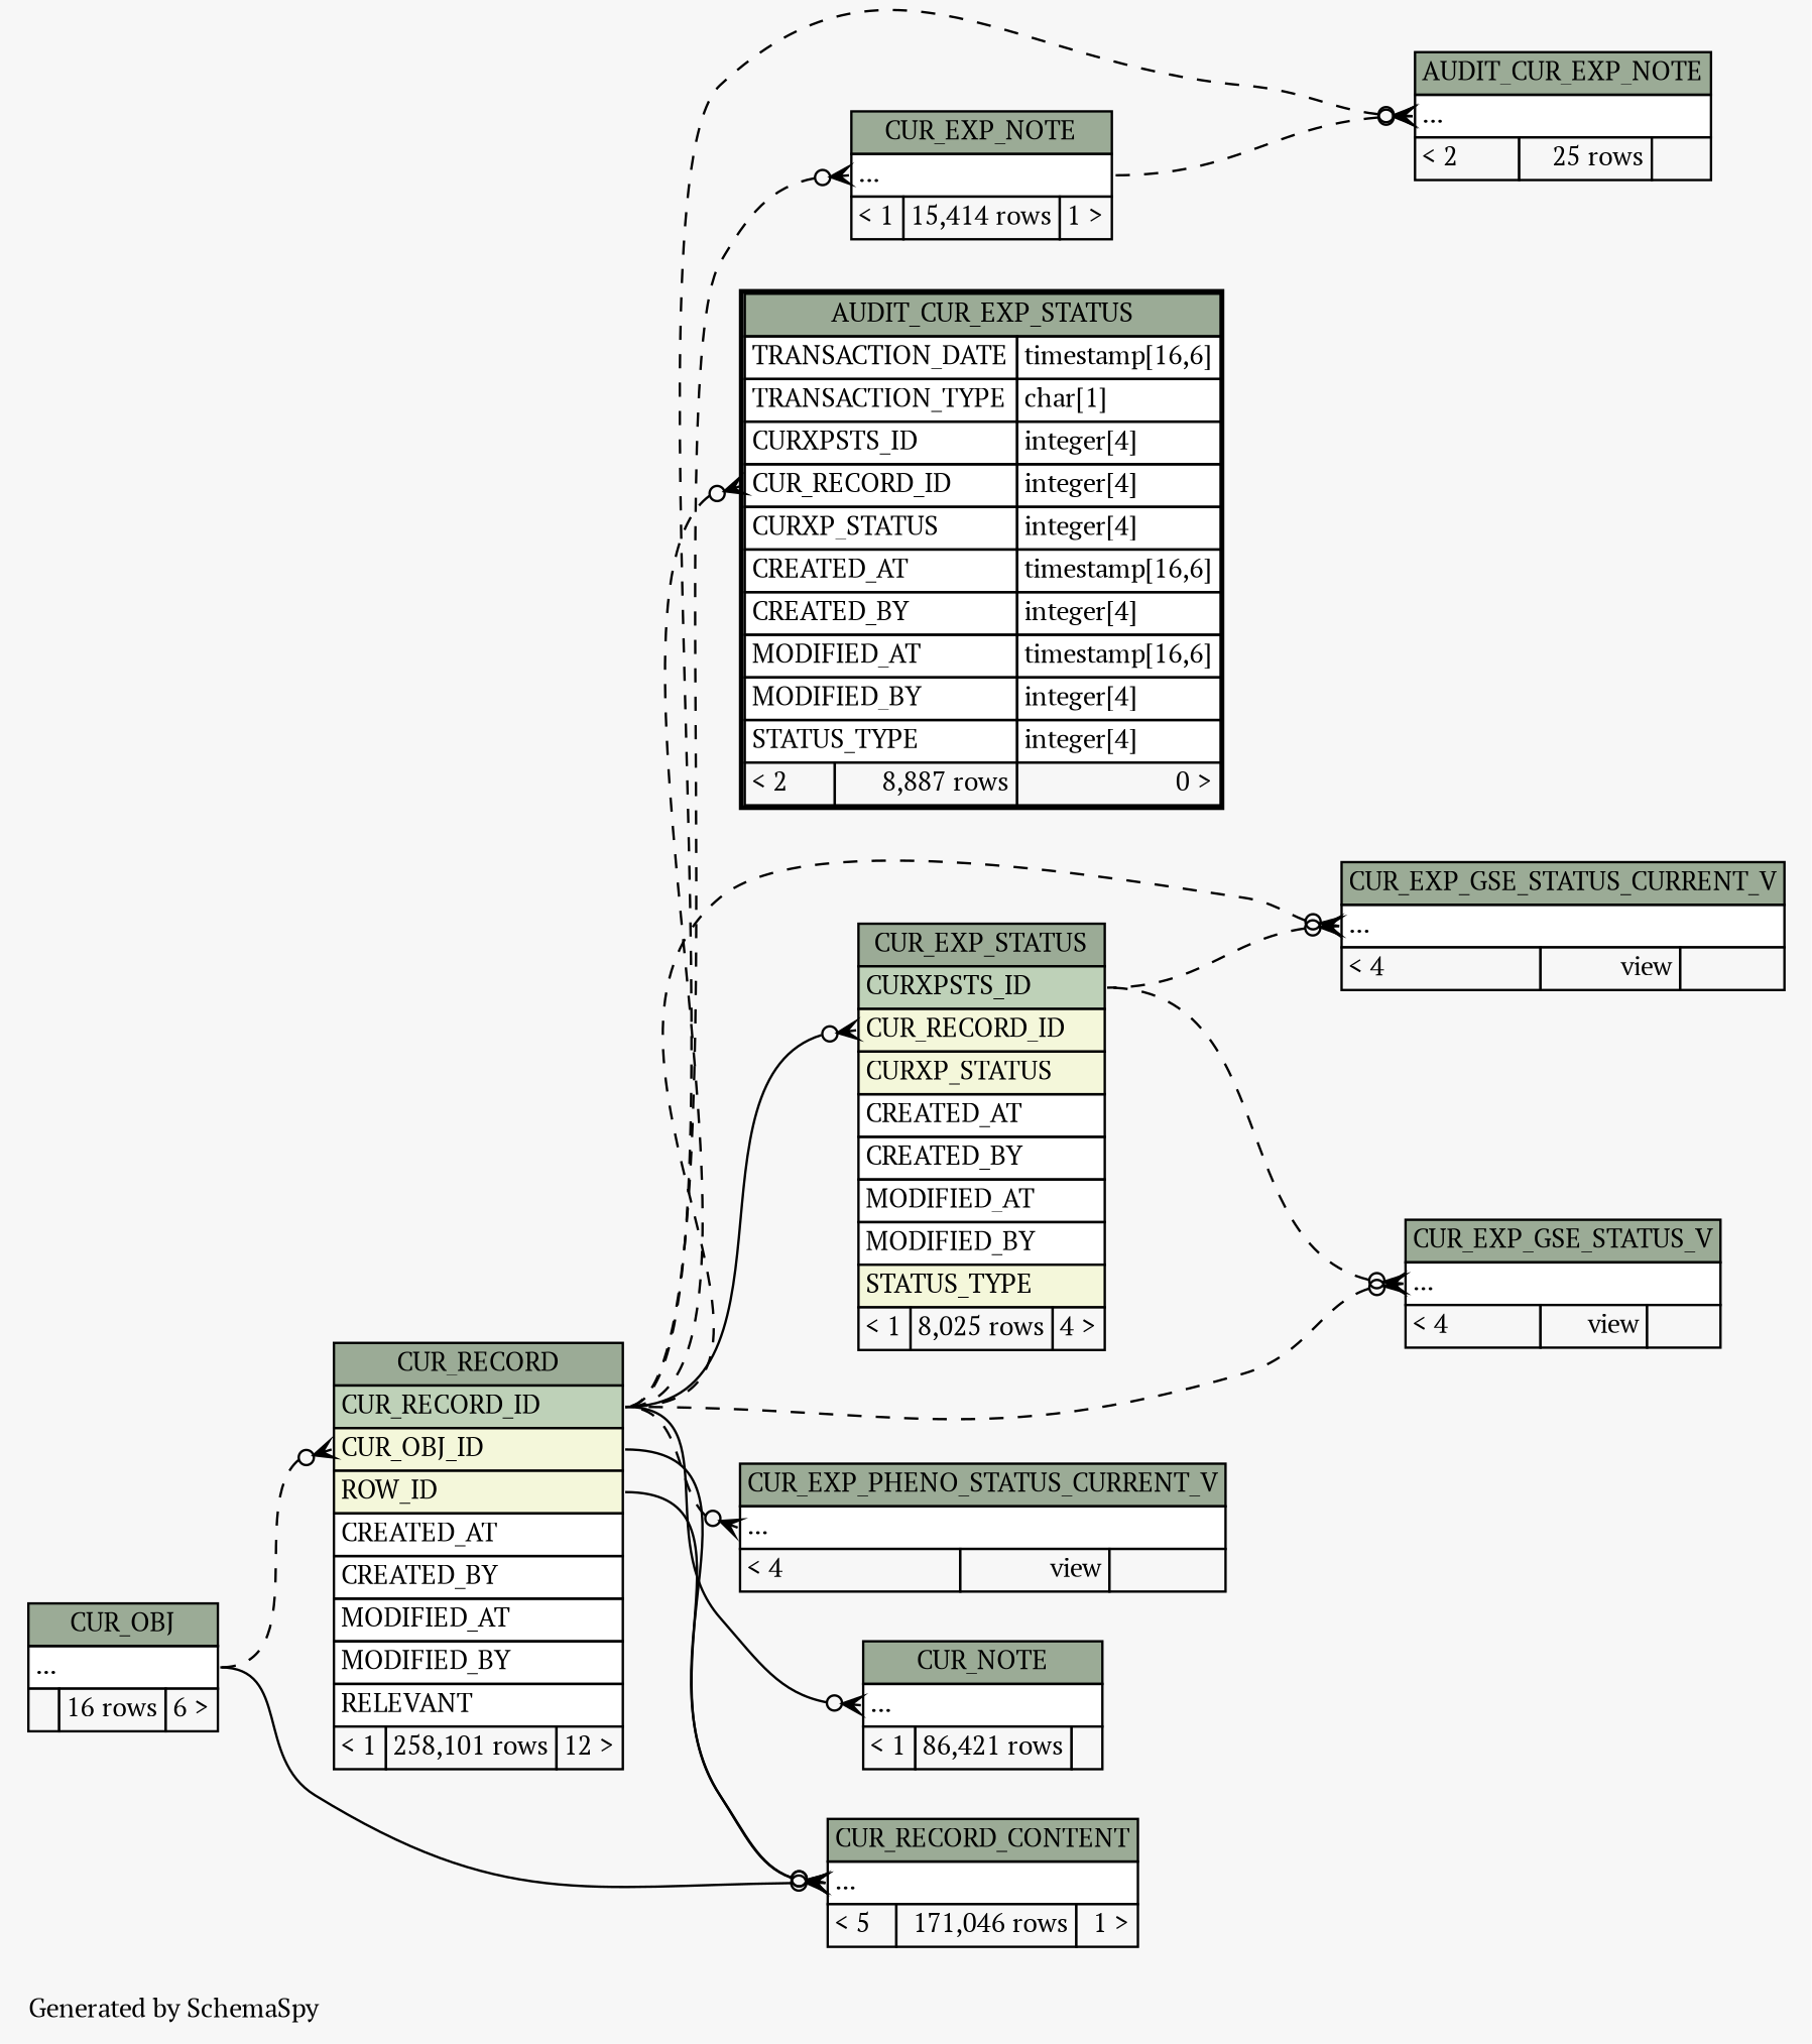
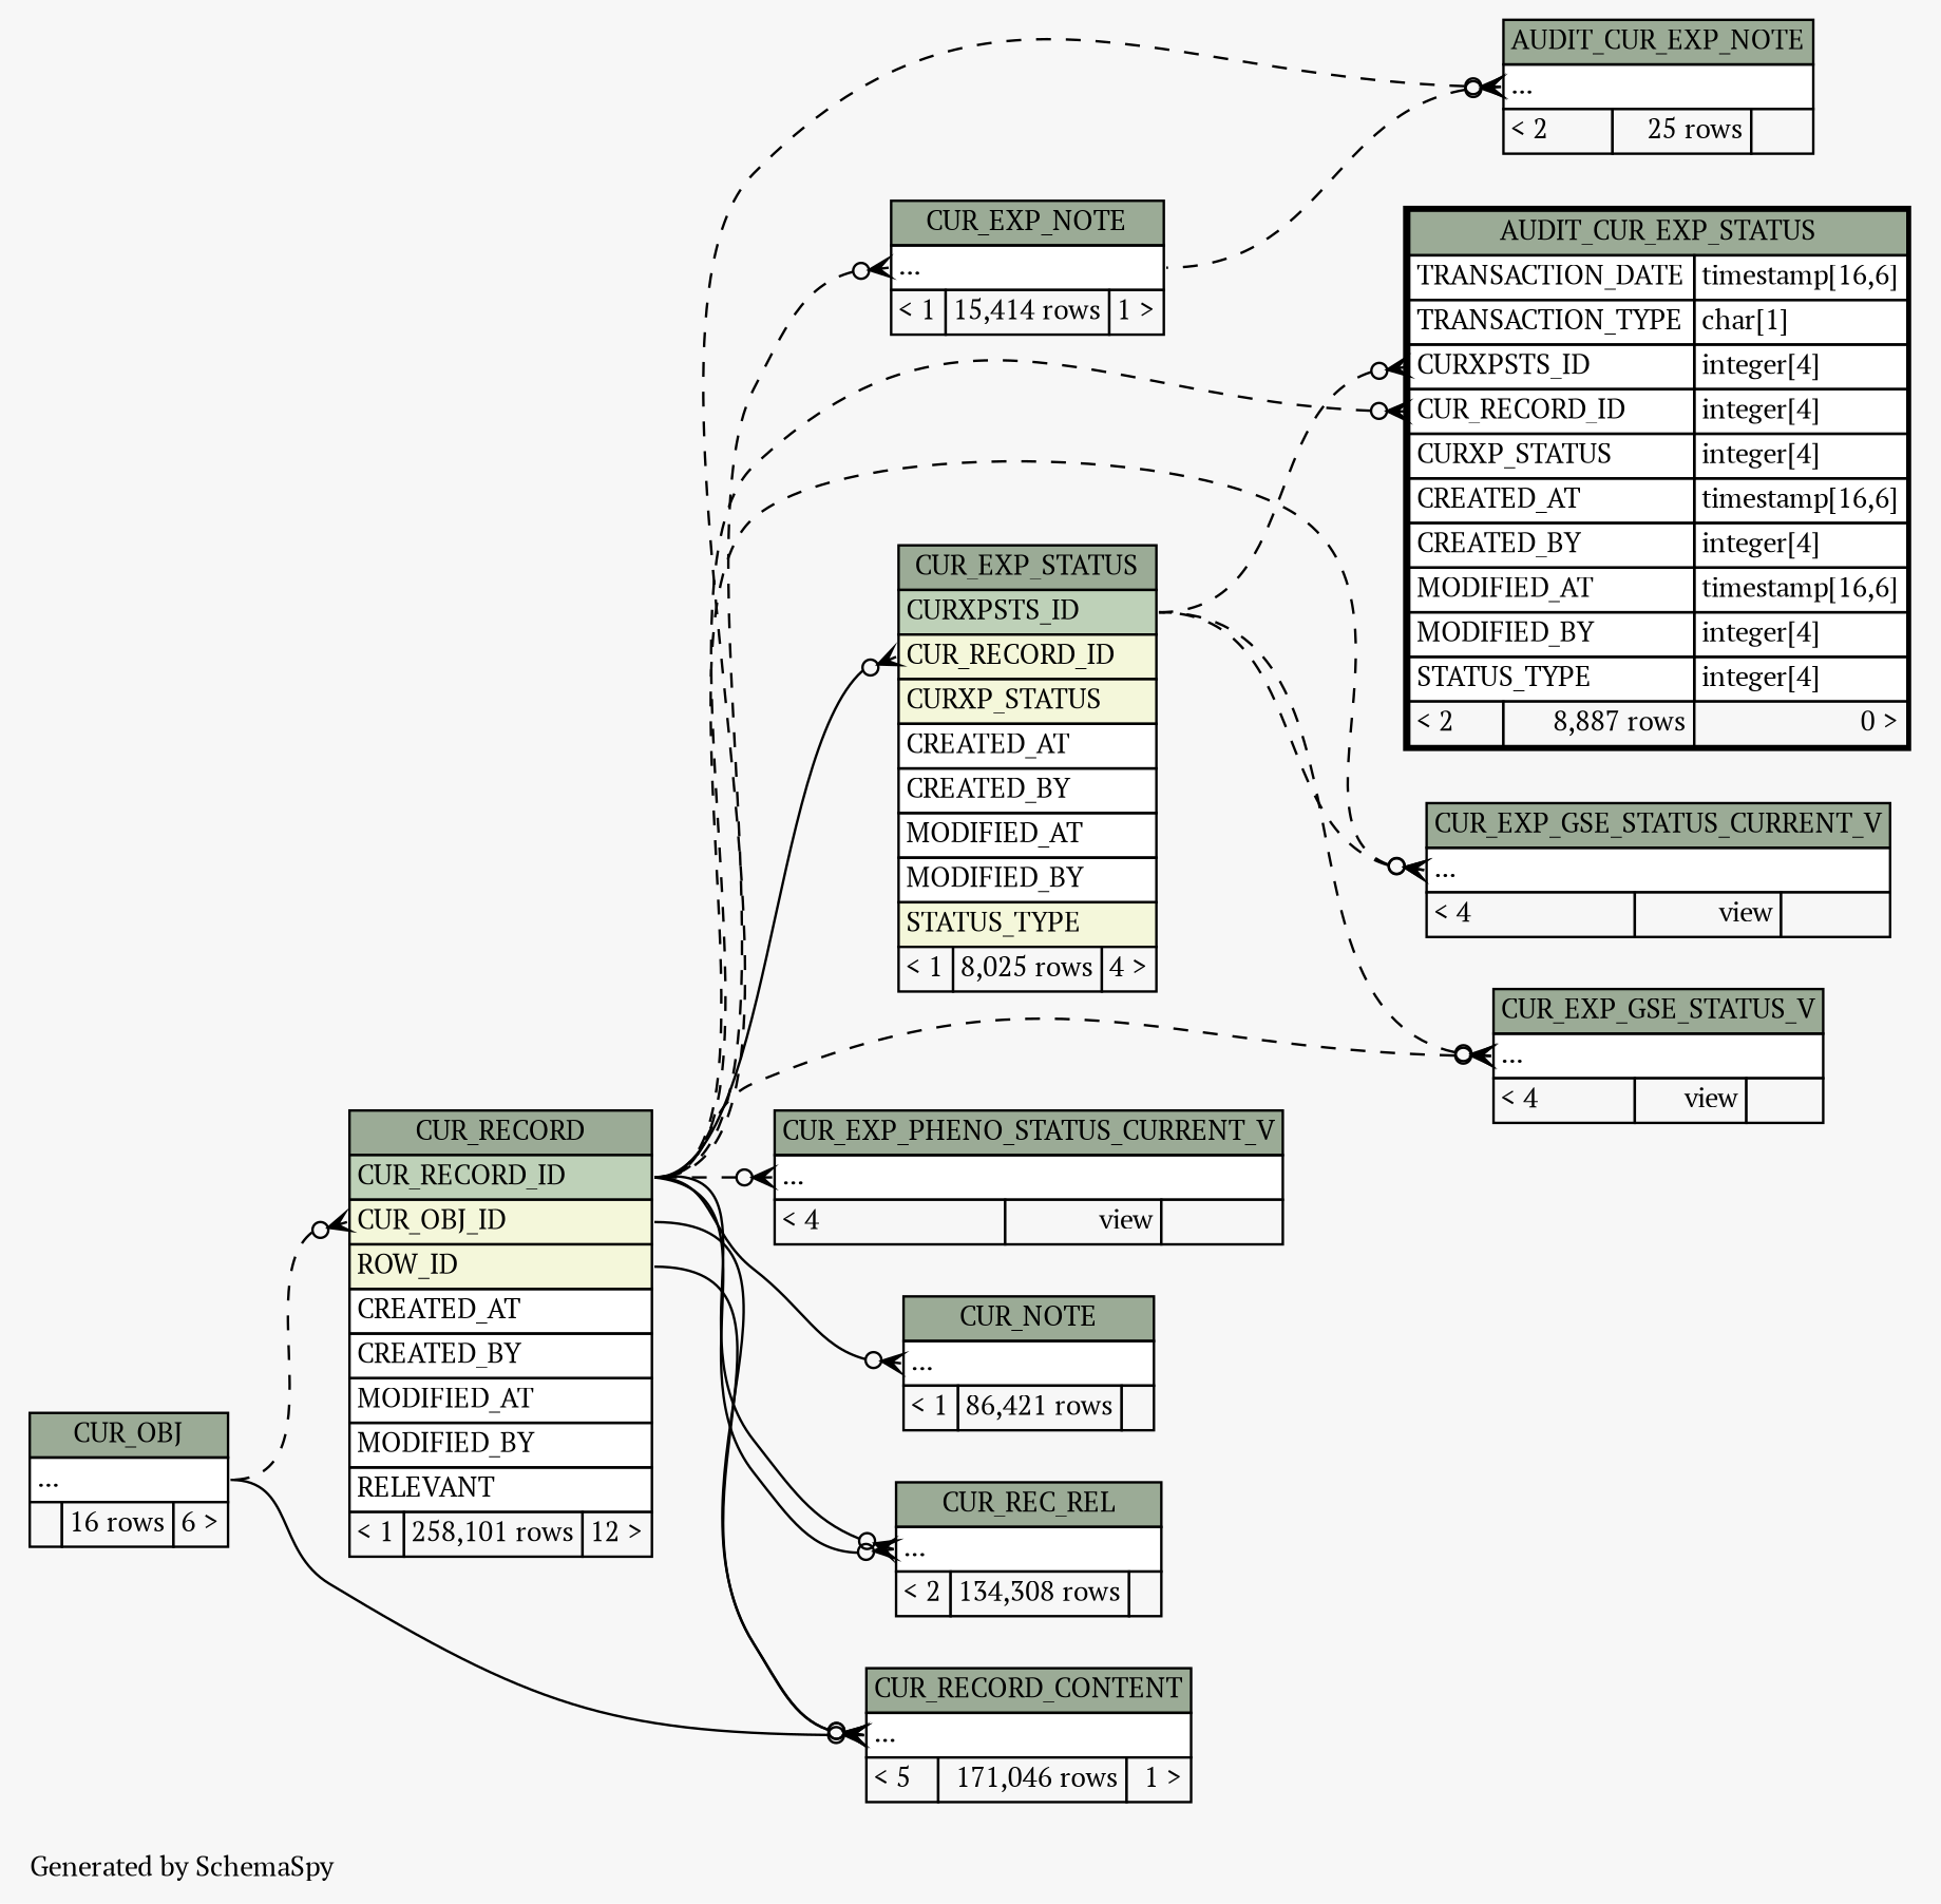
  digraph {
    bgcolor="#f7f7f7"
    fontname="PT Serif"
    fontsize=11
    label="\nGenerated by SchemaSpy"
    labeljust=l
    nodesep=0.18
    rankdir=RL
    ranksep=0.46
    node [fontname="PT Serif" fontsize=11 shape=plaintext]
    edge [arrowhead=none arrowsize=0.8 arrowtail=crowodot dir=back fontname="PT Serif" headport="CUR_RECORD_ID:e" style=dashed tailport="elipses:w"]
    n1 [label=<     <TABLE BORDER="0" CELLBORDER="1" CELLSPACING="0" BGCOLOR="#ffffff">       <TR><TD COLSPAN="3" BGCOLOR="#9bab96" ALIGN="CENTER">AUDIT_CUR_EXP_NOTE</TD></TR>       <TR><TD PORT="elipses" COLSPAN="3" ALIGN="LEFT">...</TD></TR>       <TR><TD ALIGN="LEFT" BGCOLOR="#f7f7f7">&lt; 2</TD><TD ALIGN="RIGHT" BGCOLOR="#f7f7f7">25 rows</TD><TD ALIGN="RIGHT" BGCOLOR="#f7f7f7">  </TD></TR>     </TABLE>>]
    n2 [label=<     <TABLE BORDER="0" CELLBORDER="1" CELLSPACING="0" BGCOLOR="#ffffff">       <TR><TD COLSPAN="3" BGCOLOR="#9bab96" ALIGN="CENTER">CUR_RECORD</TD></TR>       <TR><TD PORT="CUR_RECORD_ID" COLSPAN="3" BGCOLOR="#bed1b8" ALIGN="LEFT">CUR_RECORD_ID</TD></TR>       <TR><TD PORT="CUR_OBJ_ID" COLSPAN="3" BGCOLOR="#f4f7da" ALIGN="LEFT">CUR_OBJ_ID</TD></TR>       <TR><TD PORT="ROW_ID" COLSPAN="3" BGCOLOR="#f4f7da" ALIGN="LEFT">ROW_ID</TD></TR>       <TR><TD PORT="CREATED_AT" COLSPAN="3" ALIGN="LEFT">CREATED_AT</TD></TR>       <TR><TD PORT="CREATED_BY" COLSPAN="3" ALIGN="LEFT">CREATED_BY</TD></TR>       <TR><TD PORT="MODIFIED_AT" COLSPAN="3" ALIGN="LEFT">MODIFIED_AT</TD></TR>       <TR><TD PORT="MODIFIED_BY" COLSPAN="3" ALIGN="LEFT">MODIFIED_BY</TD></TR>       <TR><TD PORT="RELEVANT" COLSPAN="3" ALIGN="LEFT">RELEVANT</TD></TR>       <TR><TD ALIGN="LEFT" BGCOLOR="#f7f7f7">&lt; 1</TD><TD ALIGN="RIGHT" BGCOLOR="#f7f7f7">258,101 rows</TD><TD ALIGN="RIGHT" BGCOLOR="#f7f7f7">12 &gt;</TD></TR>     </TABLE>>]
    n3 [label=<     <TABLE BORDER="0" CELLBORDER="1" CELLSPACING="0" BGCOLOR="#ffffff">       <TR><TD COLSPAN="3" BGCOLOR="#9bab96" ALIGN="CENTER">CUR_EXP_NOTE</TD></TR>       <TR><TD PORT="elipses" COLSPAN="3" ALIGN="LEFT">...</TD></TR>       <TR><TD ALIGN="LEFT" BGCOLOR="#f7f7f7">&lt; 1</TD><TD ALIGN="RIGHT" BGCOLOR="#f7f7f7">15,414 rows</TD><TD ALIGN="RIGHT" BGCOLOR="#f7f7f7">1 &gt;</TD></TR>     </TABLE>>]
    n4 [label=<     <TABLE BORDER="0" CELLBORDER="1" CELLSPACING="0" BGCOLOR="#ffffff">       <TR><TD COLSPAN="3" BGCOLOR="#9bab96" ALIGN="CENTER">CUR_OBJ</TD></TR>       <TR><TD PORT="elipses" COLSPAN="3" ALIGN="LEFT">...</TD></TR>       <TR><TD ALIGN="LEFT" BGCOLOR="#f7f7f7">  </TD><TD ALIGN="RIGHT" BGCOLOR="#f7f7f7">16 rows</TD><TD ALIGN="RIGHT" BGCOLOR="#f7f7f7">6 &gt;</TD></TR>     </TABLE>>]
    n5 [label=<     <TABLE BORDER="2" CELLBORDER="1" CELLSPACING="0" BGCOLOR="#ffffff">       <TR><TD COLSPAN="3" BGCOLOR="#9bab96" ALIGN="CENTER">AUDIT_CUR_EXP_STATUS</TD></TR>       <TR><TD PORT="TRANSACTION_DATE" COLSPAN="2" ALIGN="LEFT">TRANSACTION_DATE</TD><TD PORT="TRANSACTION_DATE.type" ALIGN="LEFT">timestamp[16,6]</TD></TR>       <TR><TD PORT="TRANSACTION_TYPE" COLSPAN="2" ALIGN="LEFT">TRANSACTION_TYPE</TD><TD PORT="TRANSACTION_TYPE.type" ALIGN="LEFT">char[1]</TD></TR>       <TR><TD PORT="CURXPSTS_ID" COLSPAN="2" ALIGN="LEFT">CURXPSTS_ID</TD><TD PORT="CURXPSTS_ID.type" ALIGN="LEFT">integer[4]</TD></TR>       <TR><TD PORT="CUR_RECORD_ID" COLSPAN="2" ALIGN="LEFT">CUR_RECORD_ID</TD><TD PORT="CUR_RECORD_ID.type" ALIGN="LEFT">integer[4]</TD></TR>       <TR><TD PORT="CURXP_STATUS" COLSPAN="2" ALIGN="LEFT">CURXP_STATUS</TD><TD PORT="CURXP_STATUS.type" ALIGN="LEFT">integer[4]</TD></TR>       <TR><TD PORT="CREATED_AT" COLSPAN="2" ALIGN="LEFT">CREATED_AT</TD><TD PORT="CREATED_AT.type" ALIGN="LEFT">timestamp[16,6]</TD></TR>       <TR><TD PORT="CREATED_BY" COLSPAN="2" ALIGN="LEFT">CREATED_BY</TD><TD PORT="CREATED_BY.type" ALIGN="LEFT">integer[4]</TD></TR>       <TR><TD PORT="MODIFIED_AT" COLSPAN="2" ALIGN="LEFT">MODIFIED_AT</TD><TD PORT="MODIFIED_AT.type" ALIGN="LEFT">timestamp[16,6]</TD></TR>       <TR><TD PORT="MODIFIED_BY" COLSPAN="2" ALIGN="LEFT">MODIFIED_BY</TD><TD PORT="MODIFIED_BY.type" ALIGN="LEFT">integer[4]</TD></TR>       <TR><TD PORT="STATUS_TYPE" COLSPAN="2" ALIGN="LEFT">STATUS_TYPE</TD><TD PORT="STATUS_TYPE.type" ALIGN="LEFT">integer[4]</TD></TR>       <TR><TD ALIGN="LEFT" BGCOLOR="#f7f7f7">&lt; 2</TD><TD ALIGN="RIGHT" BGCOLOR="#f7f7f7">8,887 rows</TD><TD ALIGN="RIGHT" BGCOLOR="#f7f7f7">0 &gt;</TD></TR>     </TABLE>>]
    n6 [label=<     <TABLE BORDER="0" CELLBORDER="1" CELLSPACING="0" BGCOLOR="#ffffff">       <TR><TD COLSPAN="3" BGCOLOR="#9bab96" ALIGN="CENTER">CUR_EXP_STATUS</TD></TR>       <TR><TD PORT="CURXPSTS_ID" COLSPAN="3" BGCOLOR="#bed1b8" ALIGN="LEFT">CURXPSTS_ID</TD></TR>       <TR><TD PORT="CUR_RECORD_ID" COLSPAN="3" BGCOLOR="#f4f7da" ALIGN="LEFT">CUR_RECORD_ID</TD></TR>       <TR><TD PORT="CURXP_STATUS" COLSPAN="3" BGCOLOR="#f4f7da" ALIGN="LEFT">CURXP_STATUS</TD></TR>       <TR><TD PORT="CREATED_AT" COLSPAN="3" ALIGN="LEFT">CREATED_AT</TD></TR>       <TR><TD PORT="CREATED_BY" COLSPAN="3" ALIGN="LEFT">CREATED_BY</TD></TR>       <TR><TD PORT="MODIFIED_AT" COLSPAN="3" ALIGN="LEFT">MODIFIED_AT</TD></TR>       <TR><TD PORT="MODIFIED_BY" COLSPAN="3" ALIGN="LEFT">MODIFIED_BY</TD></TR>       <TR><TD PORT="STATUS_TYPE" COLSPAN="3" BGCOLOR="#f4f7da" ALIGN="LEFT">STATUS_TYPE</TD></TR>       <TR><TD ALIGN="LEFT" BGCOLOR="#f7f7f7">&lt; 1</TD><TD ALIGN="RIGHT" BGCOLOR="#f7f7f7">8,025 rows</TD><TD ALIGN="RIGHT" BGCOLOR="#f7f7f7">4 &gt;</TD></TR>     </TABLE>>]
    n7 [label=<     <TABLE BORDER="0" CELLBORDER="1" CELLSPACING="0" BGCOLOR="#ffffff">       <TR><TD COLSPAN="3" BGCOLOR="#9bab96" ALIGN="CENTER">CUR_EXP_GSE_STATUS_CURRENT_V</TD></TR>       <TR><TD PORT="elipses" COLSPAN="3" ALIGN="LEFT">...</TD></TR>       <TR><TD ALIGN="LEFT" BGCOLOR="#f7f7f7">&lt; 4</TD><TD ALIGN="RIGHT" BGCOLOR="#f7f7f7">view</TD><TD ALIGN="RIGHT" BGCOLOR="#f7f7f7">  </TD></TR>     </TABLE>>]
    n8 [label=<     <TABLE BORDER="0" CELLBORDER="1" CELLSPACING="0" BGCOLOR="#ffffff">       <TR><TD COLSPAN="3" BGCOLOR="#9bab96" ALIGN="CENTER">CUR_EXP_GSE_STATUS_V</TD></TR>       <TR><TD PORT="elipses" COLSPAN="3" ALIGN="LEFT">...</TD></TR>       <TR><TD ALIGN="LEFT" BGCOLOR="#f7f7f7">&lt; 4</TD><TD ALIGN="RIGHT" BGCOLOR="#f7f7f7">view</TD><TD ALIGN="RIGHT" BGCOLOR="#f7f7f7">  </TD></TR>     </TABLE>>]
    n9 [label=<     <TABLE BORDER="0" CELLBORDER="1" CELLSPACING="0" BGCOLOR="#ffffff">       <TR><TD COLSPAN="3" BGCOLOR="#9bab96" ALIGN="CENTER">CUR_EXP_PHENO_STATUS_CURRENT_V</TD></TR>       <TR><TD PORT="elipses" COLSPAN="3" ALIGN="LEFT">...</TD></TR>       <TR><TD ALIGN="LEFT" BGCOLOR="#f7f7f7">&lt; 4</TD><TD ALIGN="RIGHT" BGCOLOR="#f7f7f7">view</TD><TD ALIGN="RIGHT" BGCOLOR="#f7f7f7">  </TD></TR>     </TABLE>>]
    n10 [label=<     <TABLE BORDER="0" CELLBORDER="1" CELLSPACING="0" BGCOLOR="#ffffff">       <TR><TD COLSPAN="3" BGCOLOR="#9bab96" ALIGN="CENTER">CUR_NOTE</TD></TR>       <TR><TD PORT="elipses" COLSPAN="3" ALIGN="LEFT">...</TD></TR>       <TR><TD ALIGN="LEFT" BGCOLOR="#f7f7f7">&lt; 1</TD><TD ALIGN="RIGHT" BGCOLOR="#f7f7f7">86,421 rows</TD><TD ALIGN="RIGHT" BGCOLOR="#f7f7f7">  </TD></TR>     </TABLE>>]
+   n11 [label=<     <TABLE BORDER="0" CELLBORDER="1" CELLSPACING="0" BGCOLOR="#ffffff">       <TR><TD COLSPAN="3" BGCOLOR="#9bab96" ALIGN="CENTER">CUR_REC_REL</TD></TR>       <TR><TD PORT="elipses" COLSPAN="3" ALIGN="LEFT">...</TD></TR>       <TR><TD ALIGN="LEFT" BGCOLOR="#f7f7f7">&lt; 2</TD><TD ALIGN="RIGHT" BGCOLOR="#f7f7f7">134,308 rows</TD><TD ALIGN="RIGHT" BGCOLOR="#f7f7f7">  </TD></TR>     </TABLE>>]
    n12 [label=<     <TABLE BORDER="0" CELLBORDER="1" CELLSPACING="0" BGCOLOR="#ffffff">       <TR><TD COLSPAN="3" BGCOLOR="#9bab96" ALIGN="CENTER">CUR_RECORD_CONTENT</TD></TR>       <TR><TD PORT="elipses" COLSPAN="3" ALIGN="LEFT">...</TD></TR>       <TR><TD ALIGN="LEFT" BGCOLOR="#f7f7f7">&lt; 5</TD><TD ALIGN="RIGHT" BGCOLOR="#f7f7f7">171,046 rows</TD><TD ALIGN="RIGHT" BGCOLOR="#f7f7f7">1 &gt;</TD></TR>     </TABLE>>]
    n1 -> n2
    n1 -> n3 [headport="elipses:e"]
    n2 -> n4 [headport="elipses:e" tailport="CUR_OBJ_ID:w"]
    n3 -> n2
    n5 -> n2 [tailport="CUR_RECORD_ID:w"]
+   n5 -> n6 [headport="CURXPSTS_ID:e" tailport="CURXPSTS_ID:w"]
    n6 -> n2 [style=solid tailport="CUR_RECORD_ID:w"]
    n7 -> n2
    n7 -> n6 [headport="CURXPSTS_ID:e"]
    n8 -> n2
    n8 -> n6 [headport="CURXPSTS_ID:e"]
    n9 -> n2
    n10 -> n2 [style=""]
+   n11 -> n2 [style=""]
+   n11 -> n2 [style=""]
    n12 -> n2 [headport="CUR_OBJ_ID:e" style=""]
    n12 -> n2 [headport="ROW_ID:e" style=""]
    n12 -> n4 [headport="elipses:e" style=""]
  }
